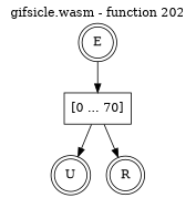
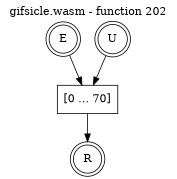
  digraph {
    label="gifsicle.wasm - function 202"
    labelfontcolor=black
    labelfontname=Helvetica
    labelfontsize=16
    labelloc=t
    node [shape=doublecircle]
    n1 [color=black label="[0 ... 70]" shape=box style=solid]
    E
    U
    R
-   n1 -> U
+   U -> n1
    n1 -> R
    E -> n1
  }
